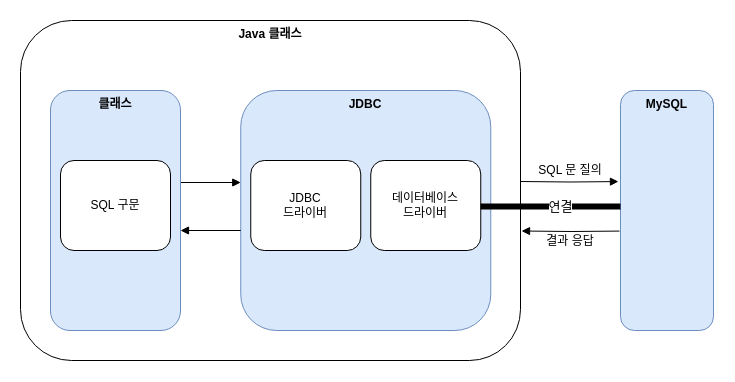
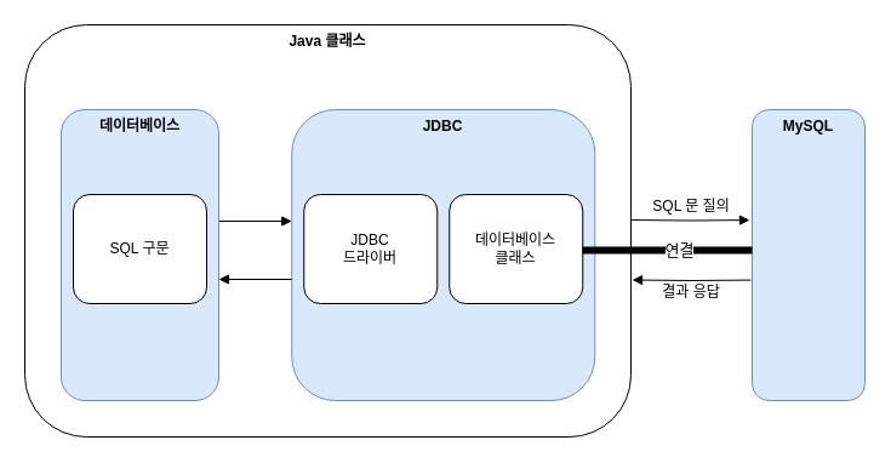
  <mxCell id="0" />
  <mxCell id="1" parent="0" />
  <mxCell id="2" value="&lt;b&gt;Java 클래스&lt;/b&gt;" style="rounded=1;whiteSpace=wrap;html=1;verticalAlign=top;" vertex="1" parent="1"><mxGeometry x="20" y="20" width="500" height="340" as="geometry" /></mxCell>
  <mxCell id="3" style="edgeStyle=orthogonalEdgeStyle;rounded=0;orthogonalLoop=1;jettySize=auto;html=1;entryX=0;entryY=0.5;entryDx=0;entryDy=0;endArrow=block;endFill=1;" edge="1" parent="1"><mxGeometry relative="1" as="geometry"><mxPoint x="180" y="182" as="sourcePoint" /><mxPoint x="240.25" y="182" as="targetPoint" /></mxGeometry></mxCell>
- <mxCell id="4" value="&lt;b&gt;클래스&lt;/b&gt;" style="rounded=1;whiteSpace=wrap;html=1;verticalAlign=top;fillColor=#dae8fc;strokeColor=#6c8ebf;" vertex="1" parent="1"><mxGeometry x="50" y="90" width="130" height="240" as="geometry" /></mxCell>
+ <mxCell id="4" value="&lt;b&gt;데이터베이스&lt;/b&gt;" style="rounded=1;whiteSpace=wrap;html=1;verticalAlign=top;fillColor=#dae8fc;strokeColor=#6c8ebf;" vertex="1" parent="1"><mxGeometry x="50" y="90" width="130" height="240" as="geometry" /></mxCell>
  <mxCell id="5" value="&lt;b&gt;JDBC&lt;/b&gt;" style="rounded=1;whiteSpace=wrap;html=1;verticalAlign=top;fillColor=#dae8fc;strokeColor=#6c8ebf;" vertex="1" parent="1"><mxGeometry x="240.25" y="90" width="250" height="240" as="geometry" /></mxCell>
  <mxCell id="6" value="SQL 구문" style="rounded=1;whiteSpace=wrap;html=1;" vertex="1" parent="1"><mxGeometry x="60" y="160" width="110" height="90" as="geometry" /></mxCell>
  <mxCell id="7" value="JDBC&lt;br&gt;드라이버" style="rounded=1;whiteSpace=wrap;html=1;" vertex="1" parent="1"><mxGeometry x="250.25" y="160" width="110" height="90" as="geometry" /></mxCell>
- <mxCell id="8" value="데이터베이스&lt;br&gt;드라이버" style="rounded=1;whiteSpace=wrap;html=1;" vertex="1" parent="1"><mxGeometry x="370.25" y="160" width="110" height="90" as="geometry" /></mxCell>
+ <mxCell id="8" value="데이터베이스&lt;br&gt;클래스" style="rounded=1;whiteSpace=wrap;html=1;" vertex="1" parent="1"><mxGeometry x="370.25" y="160" width="110" height="90" as="geometry" /></mxCell>
  <mxCell id="9" value="&lt;b&gt;MySQL&lt;/b&gt;" style="rounded=1;whiteSpace=wrap;html=1;verticalAlign=top;fillColor=#dae8fc;strokeColor=#6c8ebf;" vertex="1" parent="1"><mxGeometry x="620" y="90" width="93" height="240" as="geometry" /></mxCell>
  <mxCell id="10" style="edgeStyle=orthogonalEdgeStyle;rounded=0;orthogonalLoop=1;jettySize=auto;html=1;entryX=0;entryY=0.5;entryDx=0;entryDy=0;endArrow=none;endFill=0;startArrow=block;startFill=1;" edge="1" parent="1"><mxGeometry relative="1" as="geometry"><mxPoint x="180" y="230" as="sourcePoint" /><mxPoint x="240.25" y="230" as="targetPoint" /></mxGeometry></mxCell>
  <mxCell id="11" style="edgeStyle=orthogonalEdgeStyle;rounded=0;orthogonalLoop=1;jettySize=auto;html=1;entryX=-0.022;entryY=0.417;entryDx=0;entryDy=0;entryPerimeter=0;endArrow=block;endFill=1;" edge="1" parent="1"><mxGeometry relative="1" as="geometry"><mxPoint x="520" y="181" as="sourcePoint" /><mxPoint x="617.954" y="181.08" as="targetPoint" /></mxGeometry></mxCell>
  <mxCell id="12" style="edgeStyle=orthogonalEdgeStyle;rounded=0;orthogonalLoop=1;jettySize=auto;html=1;entryX=-0.022;entryY=0.417;entryDx=0;entryDy=0;entryPerimeter=0;endArrow=none;endFill=0;startArrow=block;startFill=1;" edge="1" parent="1"><mxGeometry relative="1" as="geometry"><mxPoint x="521.05" y="230.5" as="sourcePoint" /><mxPoint x="619.004" y="230.58" as="targetPoint" /></mxGeometry></mxCell>
  <mxCell id="13" value="SQL 문 질의" style="text;html=1;strokeColor=none;fillColor=none;align=center;verticalAlign=middle;whiteSpace=wrap;rounded=0;" vertex="1" parent="1"><mxGeometry x="530" y="160" width="80" height="20" as="geometry" /></mxCell>
  <mxCell id="14" value="결과 응답" style="text;html=1;strokeColor=none;fillColor=none;align=center;verticalAlign=middle;whiteSpace=wrap;rounded=0;" vertex="1" parent="1"><mxGeometry x="530" y="231" width="80" height="20" as="geometry" /></mxCell>
  <mxCell id="15" value="" style="endArrow=none;html=1;rounded=0;exitX=0.998;exitY=0.444;exitDx=0;exitDy=0;exitPerimeter=0;strokeWidth=6;" edge="1" parent="1"><mxGeometry width="50" height="50" relative="1" as="geometry"><mxPoint x="480.03" y="205.96" as="sourcePoint" /><mxPoint x="620" y="206" as="targetPoint" /></mxGeometry></mxCell>
  <mxCell id="16" value="연결" style="edgeLabel;html=1;align=center;verticalAlign=middle;resizable=0;points=[];fontSize=13;" vertex="1" connectable="0" parent="15"><mxGeometry x="-0.115" relative="1" as="geometry"><mxPoint x="17" as="offset" /></mxGeometry></mxCell>
